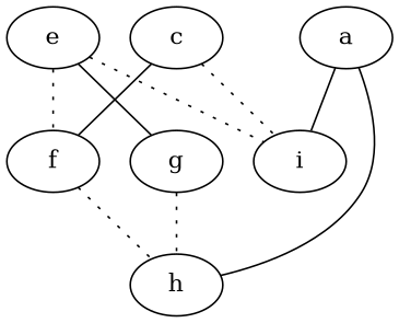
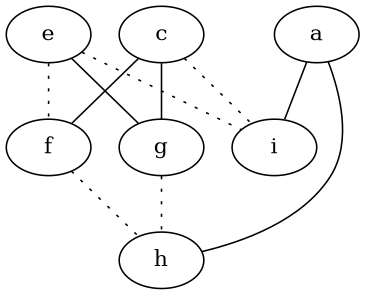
  graph {
    a
    h
    i
    g
    c
    f
    e
    a -- h
    a -- i
    g -- h [style=dotted]
    c -- i [style=dotted]
+   c -- g
    c -- f
    f -- h [style=dotted]
    e -- i [style=dotted]
    e -- g
    e -- f [style=dotted]
  }
